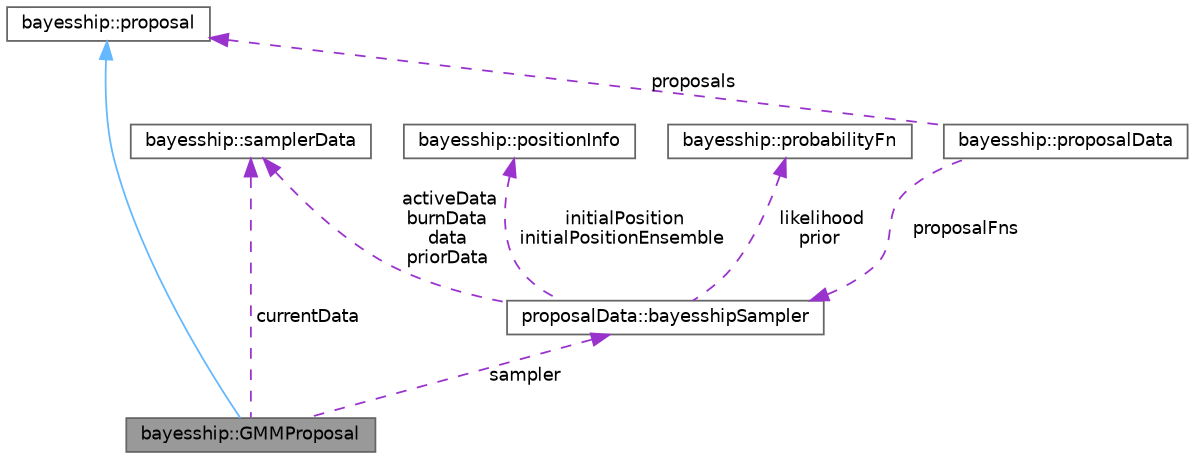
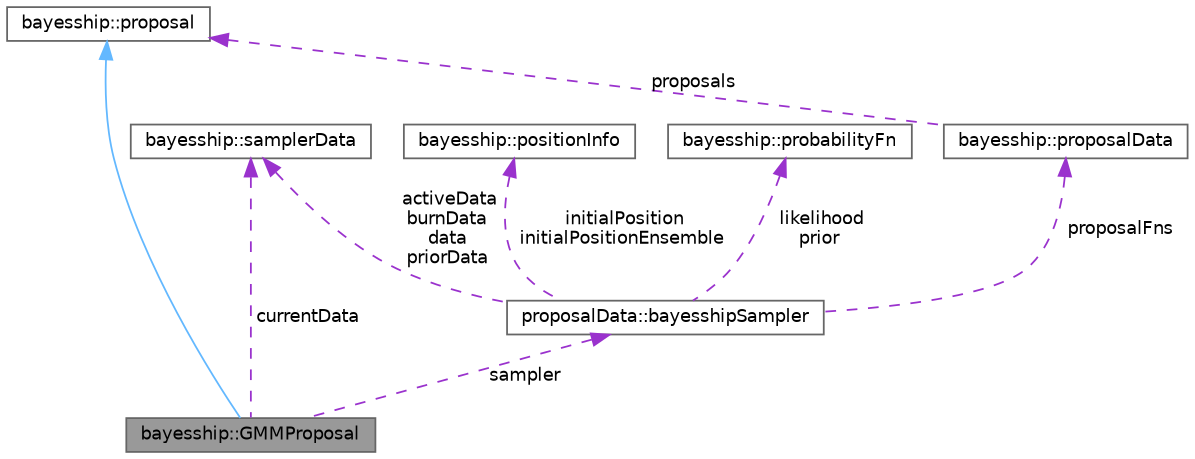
  digraph {
    fontname="DejaVu Sans"
    node [color=gray40 fillcolor=white fontname="DejaVu Sans" fontsize=10 shape=box style=filled]
    edge [color=darkorchid3 dir=back fontname="DejaVu Sans" fontsize=10 labelfontname=Helvetica labelfontsize=10 style=dashed]
    n1 [fillcolor=grey60 fontcolor=black height=0.2 label="bayesship::GMMProposal" width=0.4]
    n2 [height=0.2 label="bayesship::proposal" width=0.4]
    n3 [height=0.2 label="bayesship::proposalData" width=0.4]
    n4 [height=0.2 label="proposalData::bayesshipSampler" width=0.4]
    n5 [height=0.2 label="bayesship::samplerData" width=0.4]
    n6 [height=0.2 label="bayesship::positionInfo" width=0.4]
    n7 [height=0.2 label="bayesship::probabilityFn" width=0.4]
    n2 -> n1 [color=steelblue1 style=solid]
    n2 -> n3 [label=" proposals"]
-   n4 -> n3 [label=" proposalFns"]
+   n3 -> n4 [label=" proposalFns"]
    n4 -> n1 [label=" sampler"]
    n5 -> n1 [label=" currentData"]
    n5 -> n4 [label=" activeData\nburnData\ndata\npriorData"]
    n6 -> n4 [label=" initialPosition\ninitialPositionEnsemble"]
    n7 -> n4 [label=" likelihood\nprior"]
  }
